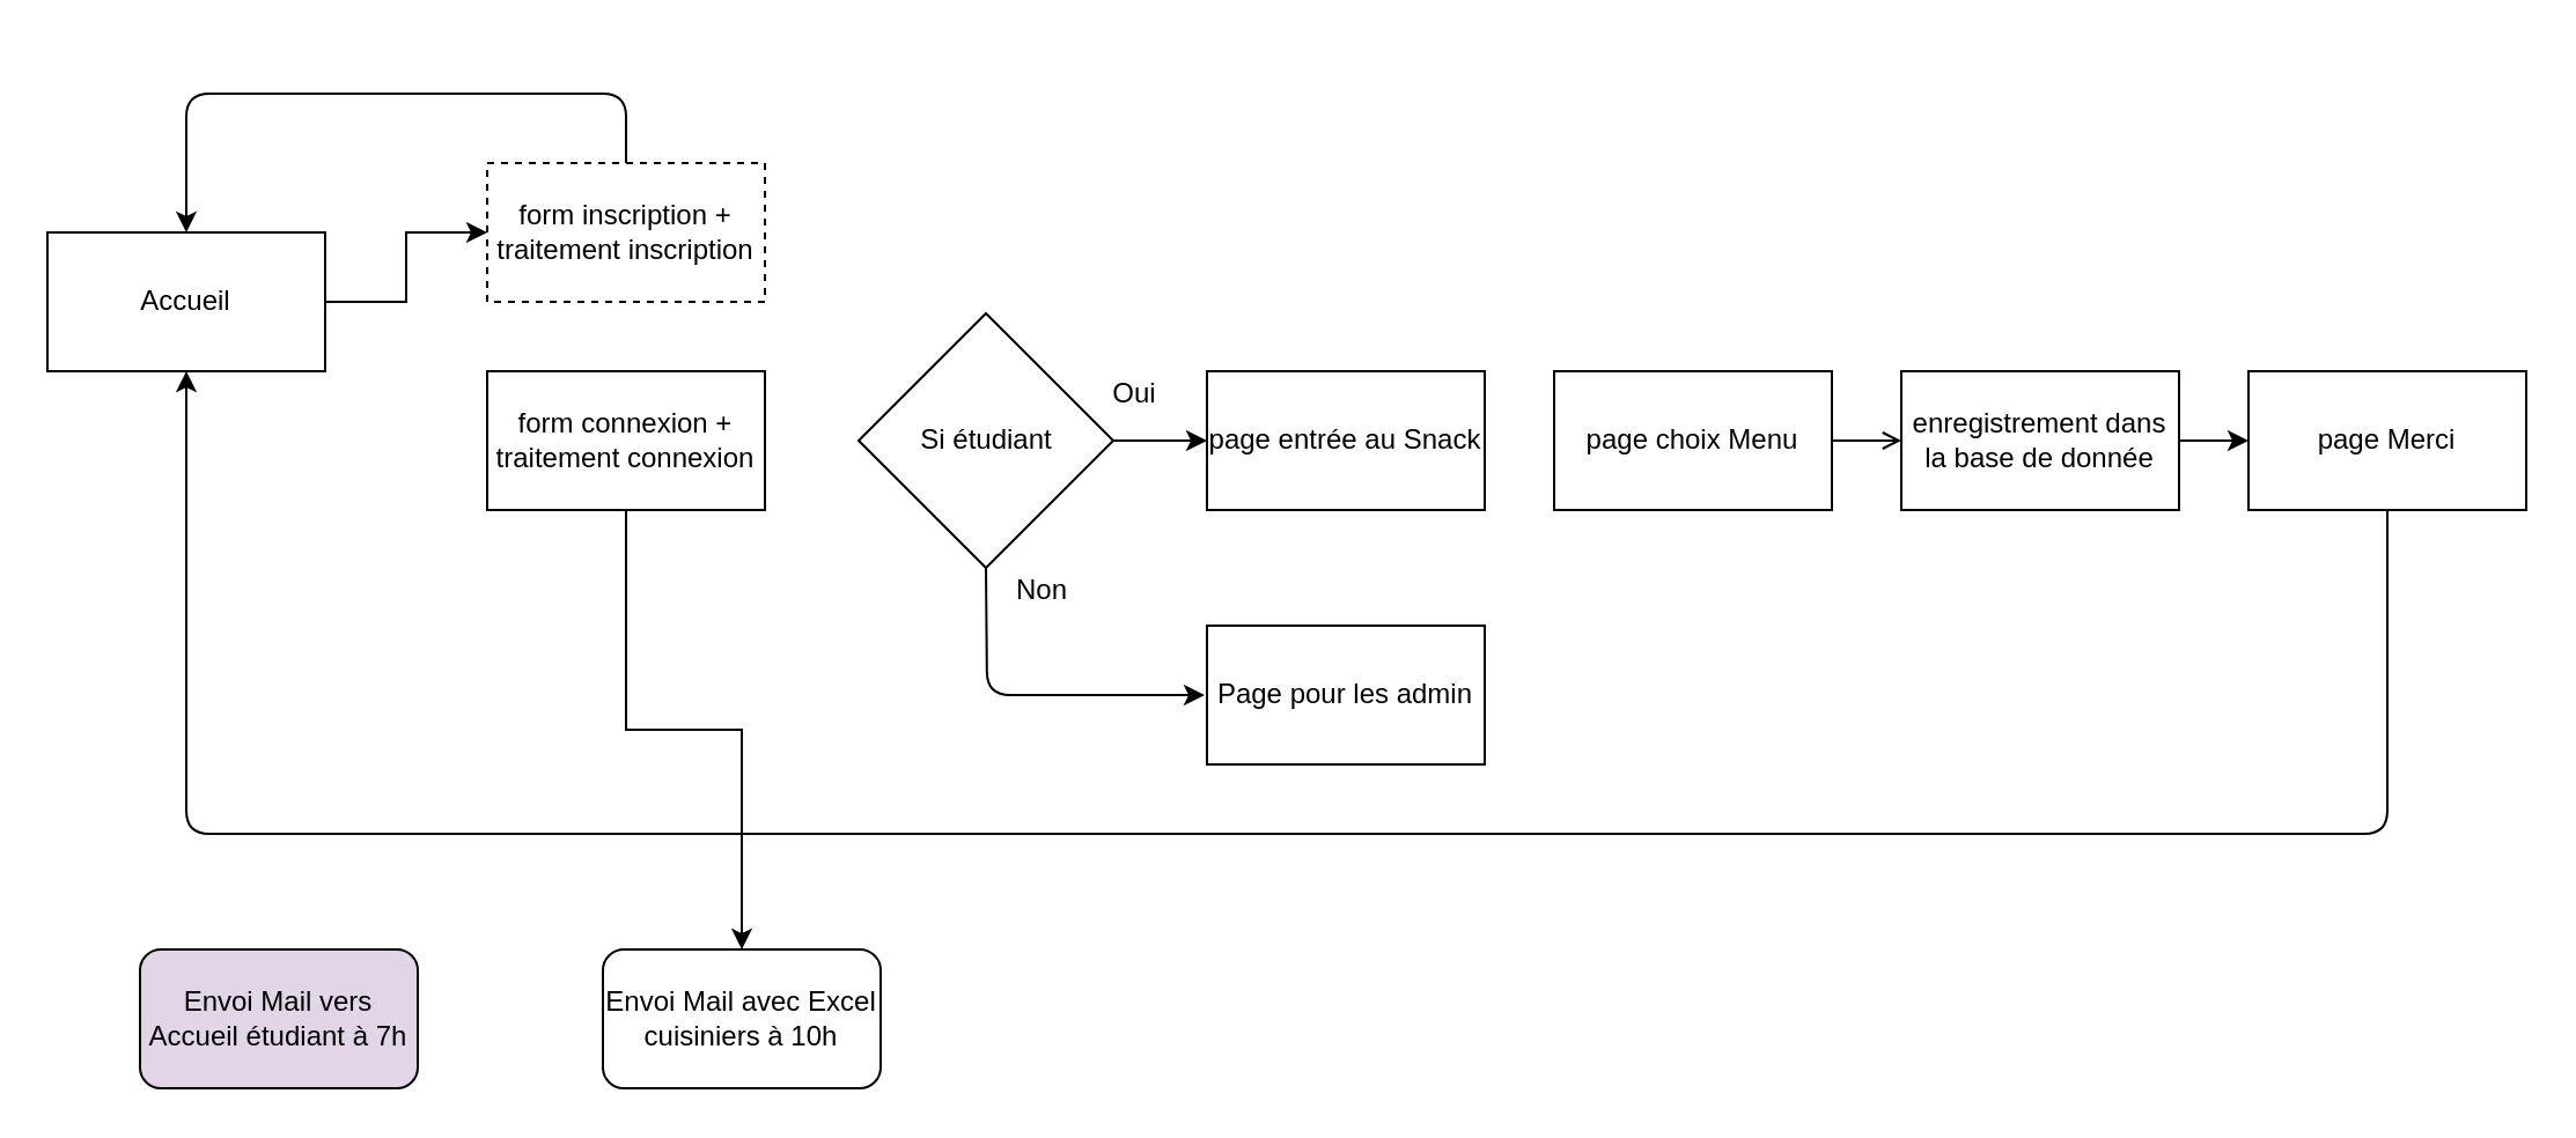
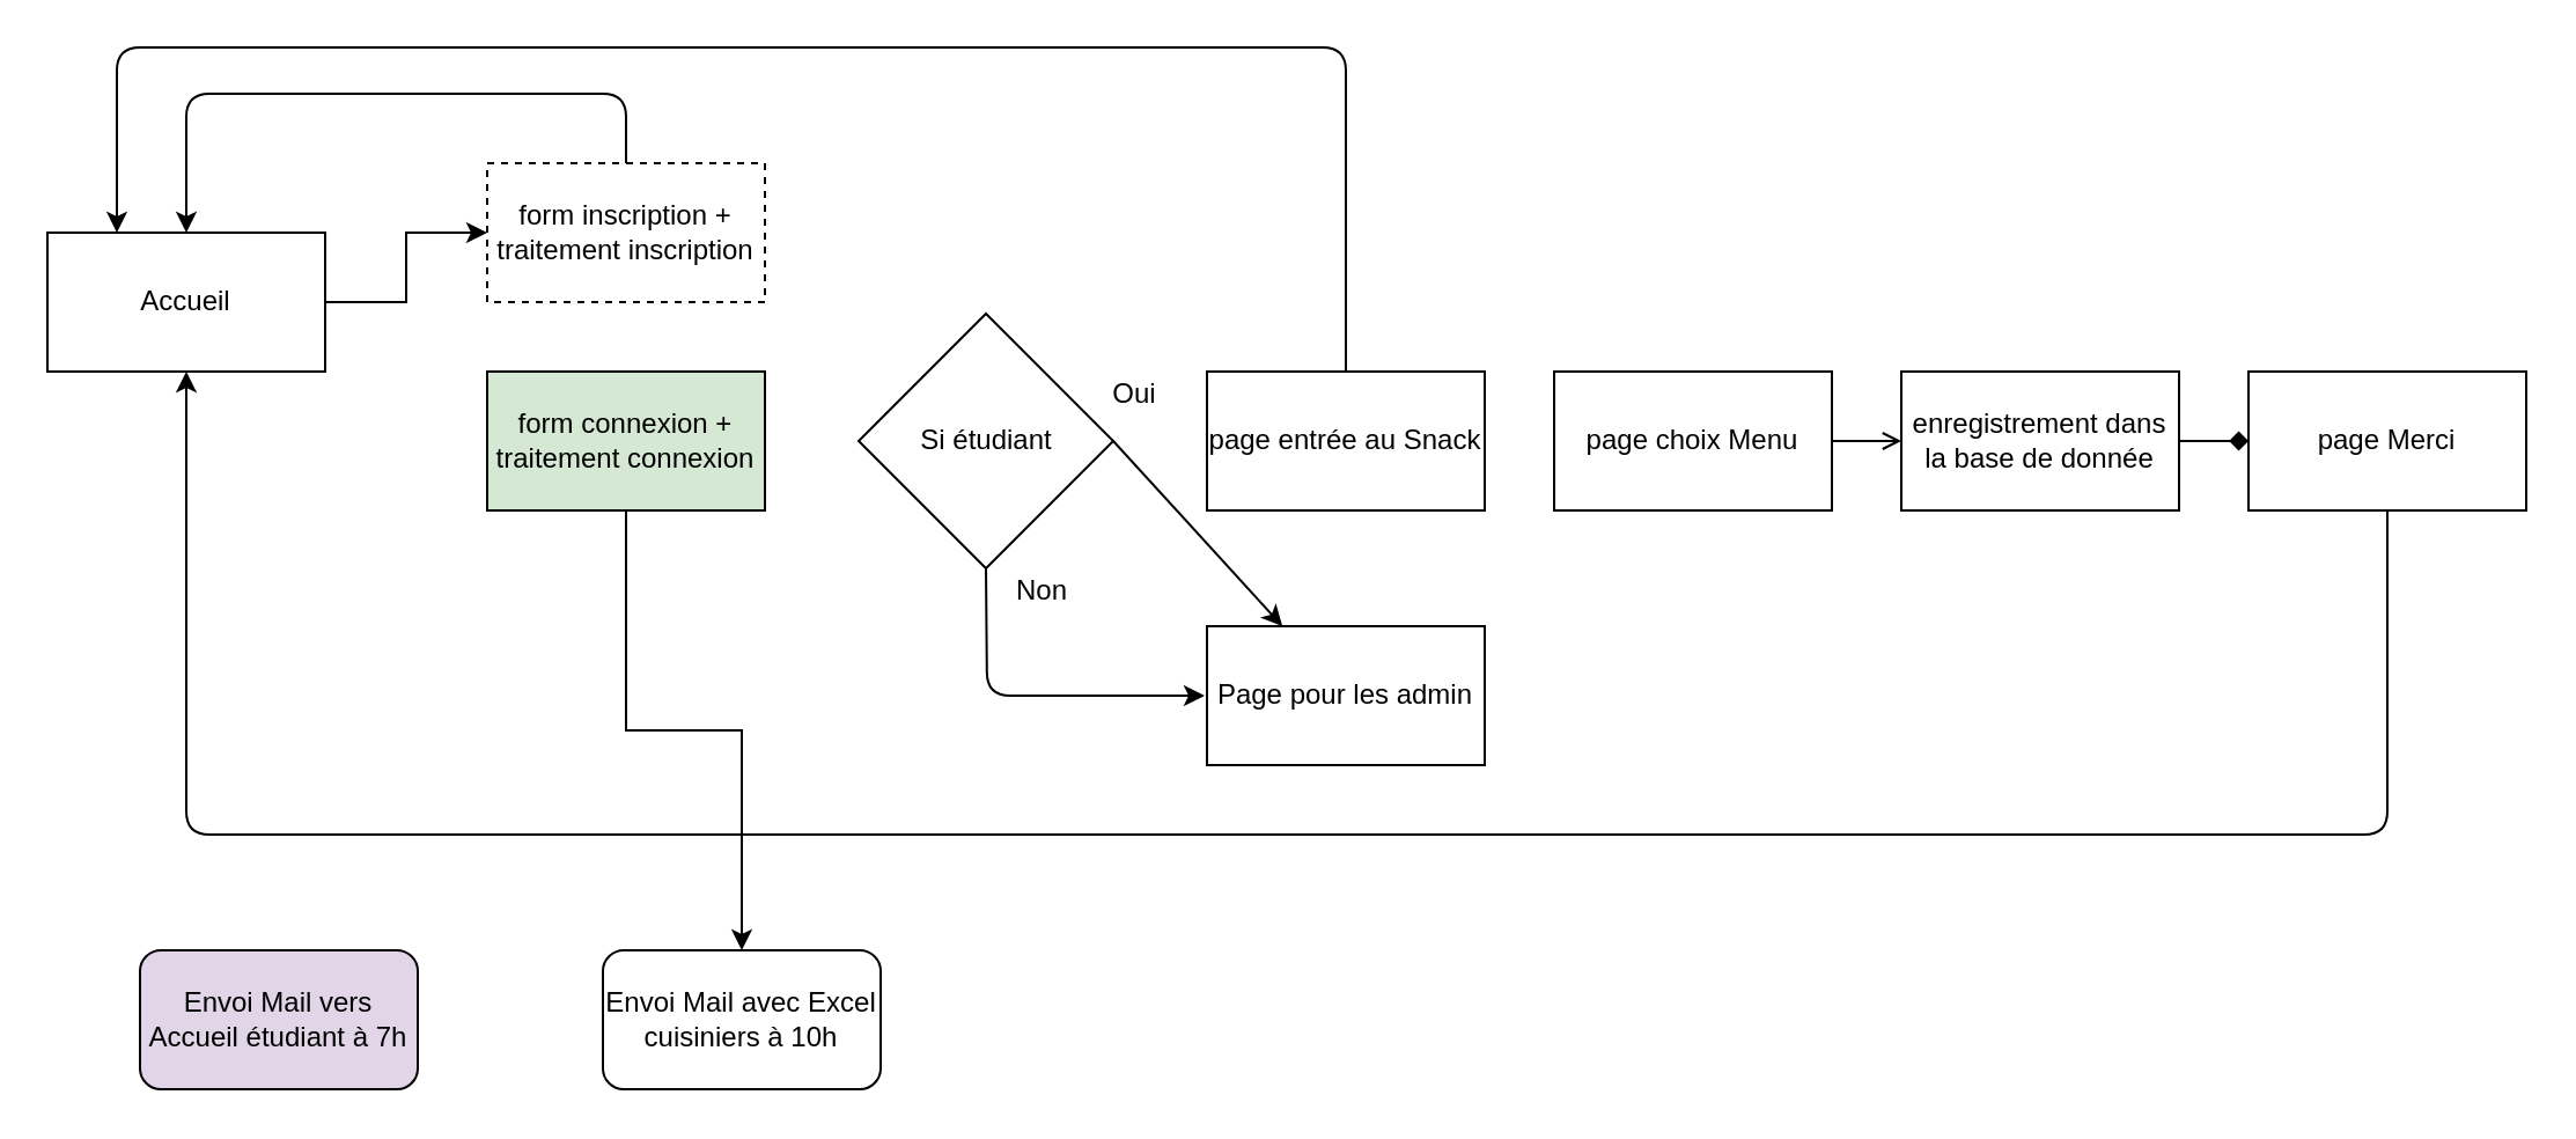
  <mxCell id="0" />
  <mxCell id="1" parent="0" />
  <mxCell id="2" value="" style="edgeStyle=orthogonalEdgeStyle;rounded=0;orthogonalLoop=1;jettySize=auto;html=1;" edge="1" parent="1" source="3" target="4"><mxGeometry relative="1" as="geometry" /></mxCell>
  <mxCell id="3" value="Accueil" style="rounded=0;whiteSpace=wrap;html=1;" vertex="1" parent="1"><mxGeometry x="20" y="100" width="120" height="60" as="geometry" /></mxCell>
  <mxCell id="4" value="form inscription + traitement inscription" style="rounded=0;whiteSpace=wrap;html=1;dashed=1;" vertex="1" parent="1"><mxGeometry x="210" y="70" width="120" height="60" as="geometry" /></mxCell>
  <mxCell id="5" value="" style="edgeStyle=orthogonalEdgeStyle;rounded=0;orthogonalLoop=1;jettySize=auto;html=1;" edge="1" parent="1" source="6" target="17"><mxGeometry relative="1" as="geometry"><mxPoint x="370" y="190" as="targetPoint" /></mxGeometry></mxCell>
- <mxCell id="6" value="form connexion + traitement connexion" style="rounded=0;whiteSpace=wrap;html=1;" vertex="1" parent="1"><mxGeometry x="210" y="160" width="120" height="60" as="geometry" /></mxCell>
+ <mxCell id="6" value="form connexion + traitement connexion" style="rounded=0;whiteSpace=wrap;html=1;fillColor=#d5e8d4;" vertex="1" parent="1"><mxGeometry x="210" y="160" width="120" height="60" as="geometry" /></mxCell>
  <mxCell id="7" value="page entrée au Snack" style="rounded=0;whiteSpace=wrap;html=1;" vertex="1" parent="1"><mxGeometry x="521" y="160" width="120" height="60" as="geometry" /></mxCell>
  <mxCell id="8" value="" style="edgeStyle=orthogonalEdgeStyle;rounded=0;orthogonalLoop=1;jettySize=auto;html=1;endArrow=open;" edge="1" parent="1" source="9" target="11"><mxGeometry relative="1" as="geometry" /></mxCell>
  <mxCell id="9" value="page choix Menu" style="rounded=0;whiteSpace=wrap;html=1;" vertex="1" parent="1"><mxGeometry x="671" y="160" width="120" height="60" as="geometry" /></mxCell>
- <mxCell id="10" value="" style="edgeStyle=orthogonalEdgeStyle;rounded=0;orthogonalLoop=1;jettySize=auto;html=1;" edge="1" parent="1" source="11" target="12"><mxGeometry relative="1" as="geometry" /></mxCell>
+ <mxCell id="10" value="" style="edgeStyle=orthogonalEdgeStyle;rounded=0;orthogonalLoop=1;jettySize=auto;html=1;endArrow=diamond;" edge="1" parent="1" source="11" target="12"><mxGeometry relative="1" as="geometry" /></mxCell>
  <mxCell id="11" value="enregistrement dans la base de donnée" style="rounded=0;whiteSpace=wrap;html=1;" vertex="1" parent="1"><mxGeometry x="821" y="160" width="120" height="60" as="geometry" /></mxCell>
  <mxCell id="12" value="page Merci" style="rounded=0;whiteSpace=wrap;html=1;" vertex="1" parent="1"><mxGeometry x="971" y="160" width="120" height="60" as="geometry" /></mxCell>
  <mxCell id="13" value="" style="endArrow=classic;html=1;entryX=0.5;entryY=0;entryDx=0;entryDy=0;exitX=0.5;exitY=0;exitDx=0;exitDy=0;" edge="1" parent="1" source="4" target="3"><mxGeometry width="50" height="50" relative="1" as="geometry"><mxPoint x="20" y="330" as="sourcePoint" /><mxPoint x="70" y="280" as="targetPoint" /><Array as="points"><mxPoint x="270" y="40" /><mxPoint x="80" y="40" /></Array></mxGeometry></mxCell>
+ <mxCell id="14" value="" style="endArrow=classic;html=1;entryX=0.25;entryY=0;entryDx=0;entryDy=0;exitX=0.5;exitY=0;exitDx=0;exitDy=0;" edge="1" parent="1" source="7" target="3"><mxGeometry width="50" height="50" relative="1" as="geometry"><mxPoint x="20" y="290" as="sourcePoint" /><mxPoint x="70" y="240" as="targetPoint" /><Array as="points"><mxPoint x="581" y="20" /><mxPoint x="50" y="20" /></Array></mxGeometry></mxCell>
  <mxCell id="15" value="" style="endArrow=classic;html=1;entryX=0.5;entryY=1;entryDx=0;entryDy=0;exitX=0.5;exitY=1;exitDx=0;exitDy=0;" edge="1" parent="1" source="12" target="3"><mxGeometry width="50" height="50" relative="1" as="geometry"><mxPoint x="20" y="290" as="sourcePoint" /><mxPoint x="70" y="240" as="targetPoint" /><Array as="points"><mxPoint x="1031" y="360" /><mxPoint x="80" y="360" /></Array></mxGeometry></mxCell>
  <mxCell id="16" value="Envoi Mail vers Accueil étudiant à 7h" style="rounded=1;whiteSpace=wrap;html=1;fillColor=#e1d5e7;" vertex="1" parent="1"><mxGeometry x="60" y="410" width="120" height="60" as="geometry" /></mxCell>
  <mxCell id="17" value="Envoi Mail avec Excel cuisiniers à 10h" style="rounded=1;whiteSpace=wrap;html=1;" vertex="1" parent="1"><mxGeometry x="260" y="410" width="120" height="60" as="geometry" /></mxCell>
- <mxCell id="18" value="" style="endArrow=classic;html=1;entryX=0;entryY=0.5;entryDx=0;entryDy=0;exitX=1;exitY=0.5;exitDx=0;exitDy=0;" edge="1" parent="1" source="19" target="7"><mxGeometry width="50" height="50" relative="1" as="geometry"><mxPoint x="485.5" y="190" as="sourcePoint" /><mxPoint x="220" y="390" as="targetPoint" /></mxGeometry></mxCell>
+ <mxCell id="18" value="" style="endArrow=classic;html=1;exitX=1;exitY=0.5;exitDx=0;exitDy=0;" edge="1" parent="1" source="19" target="21"><mxGeometry width="50" height="50" relative="1" as="geometry"><mxPoint x="485.5" y="190" as="sourcePoint" /><mxPoint x="220" y="390" as="targetPoint" /></mxGeometry></mxCell>
  <mxCell id="19" value="Si étudiant" style="rhombus;whiteSpace=wrap;html=1;" vertex="1" parent="1"><mxGeometry x="370.5" y="135" width="110" height="110" as="geometry" /></mxCell>
  <mxCell id="20" value="" style="endArrow=classic;html=1;exitX=0.5;exitY=1;exitDx=0;exitDy=0;" edge="1" parent="1" source="19"><mxGeometry width="50" height="50" relative="1" as="geometry"><mxPoint x="30" y="540" as="sourcePoint" /><mxPoint x="520" y="300" as="targetPoint" /><Array as="points"><mxPoint x="426" y="300" /></Array></mxGeometry></mxCell>
  <mxCell id="21" value="Page pour les admin" style="rounded=0;whiteSpace=wrap;html=1;" vertex="1" parent="1"><mxGeometry x="521" y="270" width="120" height="60" as="geometry" /></mxCell>
  <mxCell id="22" value="Oui" style="text;html=1;strokeColor=none;fillColor=none;align=center;verticalAlign=middle;whiteSpace=wrap;rounded=0;" vertex="1" parent="1"><mxGeometry x="470" y="160" width="40" height="20" as="geometry" /></mxCell>
  <mxCell id="23" value="Non" style="text;html=1;strokeColor=none;fillColor=none;align=center;verticalAlign=middle;whiteSpace=wrap;rounded=0;" vertex="1" parent="1"><mxGeometry x="430" y="245" width="40" height="20" as="geometry" /></mxCell>
